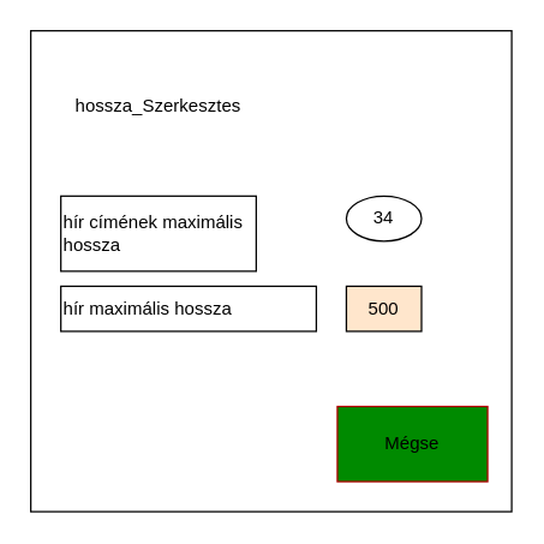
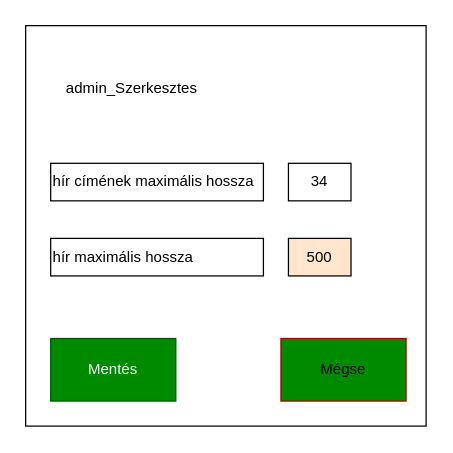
  <mxCell id="0" />
  <mxCell id="1" parent="0" />
  <mxCell id="2" value="" style="whiteSpace=wrap;html=1;aspect=fixed;" parent="1" vertex="1"><mxGeometry x="20" y="20" width="320" height="320" as="geometry" /></mxCell>
- <mxCell id="3" value="hír címének maximális hossza" style="rounded=0;whiteSpace=wrap;html=1;align=left;" parent="1" vertex="1"><mxGeometry x="40" y="130" width="130" height="50" as="geometry" /></mxCell>
- <mxCell id="4" value="hossza_Szerkesztes" style="text;html=1;strokeColor=none;fillColor=none;align=center;verticalAlign=middle;whiteSpace=wrap;rounded=0;" parent="1" vertex="1"><mxGeometry x="40" y="50" width="130" height="40" as="geometry" /></mxCell>
+ <mxCell id="3" value="hír címének maximális hossza" style="rounded=0;whiteSpace=wrap;html=1;align=left;" parent="1" vertex="1"><mxGeometry x="40" y="130" width="170" height="30" as="geometry" /></mxCell>
+ <mxCell id="4" value="admin_Szerkesztes" style="text;html=1;strokeColor=none;fillColor=none;align=center;verticalAlign=middle;whiteSpace=wrap;rounded=0;" parent="1" vertex="1"><mxGeometry x="40" y="50" width="130" height="40" as="geometry" /></mxCell>
  <mxCell id="5" value="hír maximális hossza" style="rounded=0;whiteSpace=wrap;html=1;align=left;" parent="1" vertex="1"><mxGeometry x="40" y="190" width="170" height="30" as="geometry" /></mxCell>
- <mxCell id="6" value="34" style="ellipse;whiteSpace=wrap;html=1;" parent="1" vertex="1"><mxGeometry x="230" y="130" width="50" height="30" as="geometry" /></mxCell>
+ <mxCell id="6" value="34" style="rounded=0;whiteSpace=wrap;html=1;" parent="1" vertex="1"><mxGeometry x="230" y="130" width="50" height="30" as="geometry" /></mxCell>
  <mxCell id="7" value="500" style="rounded=0;whiteSpace=wrap;html=1;fillColor=#ffe6cc;" parent="1" vertex="1"><mxGeometry x="230" y="190" width="50" height="30" as="geometry" /></mxCell>
+ <mxCell id="8" value="Mentés" style="rounded=0;whiteSpace=wrap;html=1;fillColor=#008a00;strokeColor=#005700;fontColor=#ffffff;" vertex="1" parent="1"><mxGeometry x="40" y="270" width="100" height="50" as="geometry" /></mxCell>
  <mxCell id="9" value="Mégse" style="rounded=0;whiteSpace=wrap;html=1;fillColor=#008a00;strokeColor=#B20000;fontColor=#000000;" vertex="1" parent="1"><mxGeometry x="224" y="270" width="100" height="50" as="geometry" /></mxCell>
